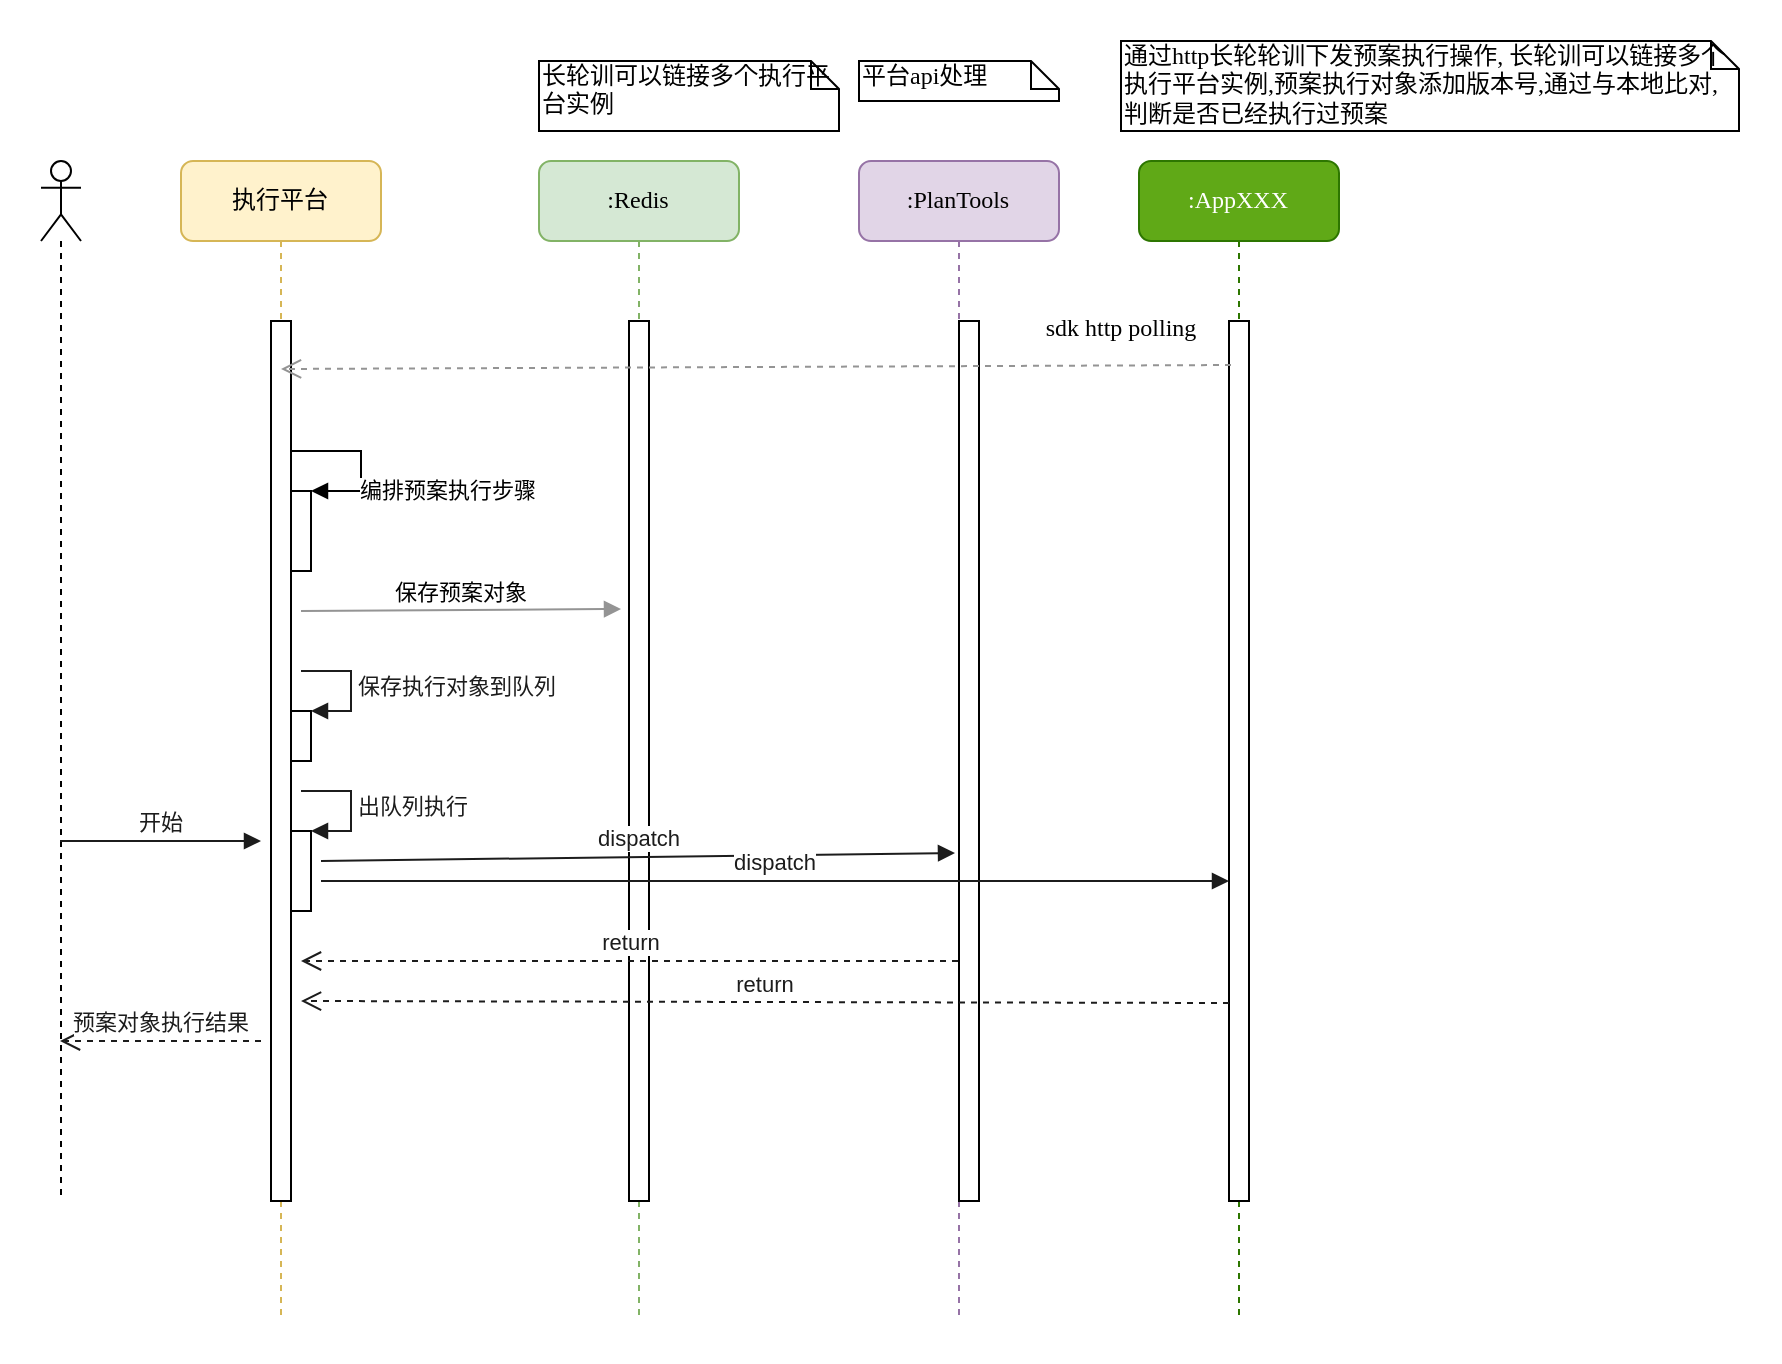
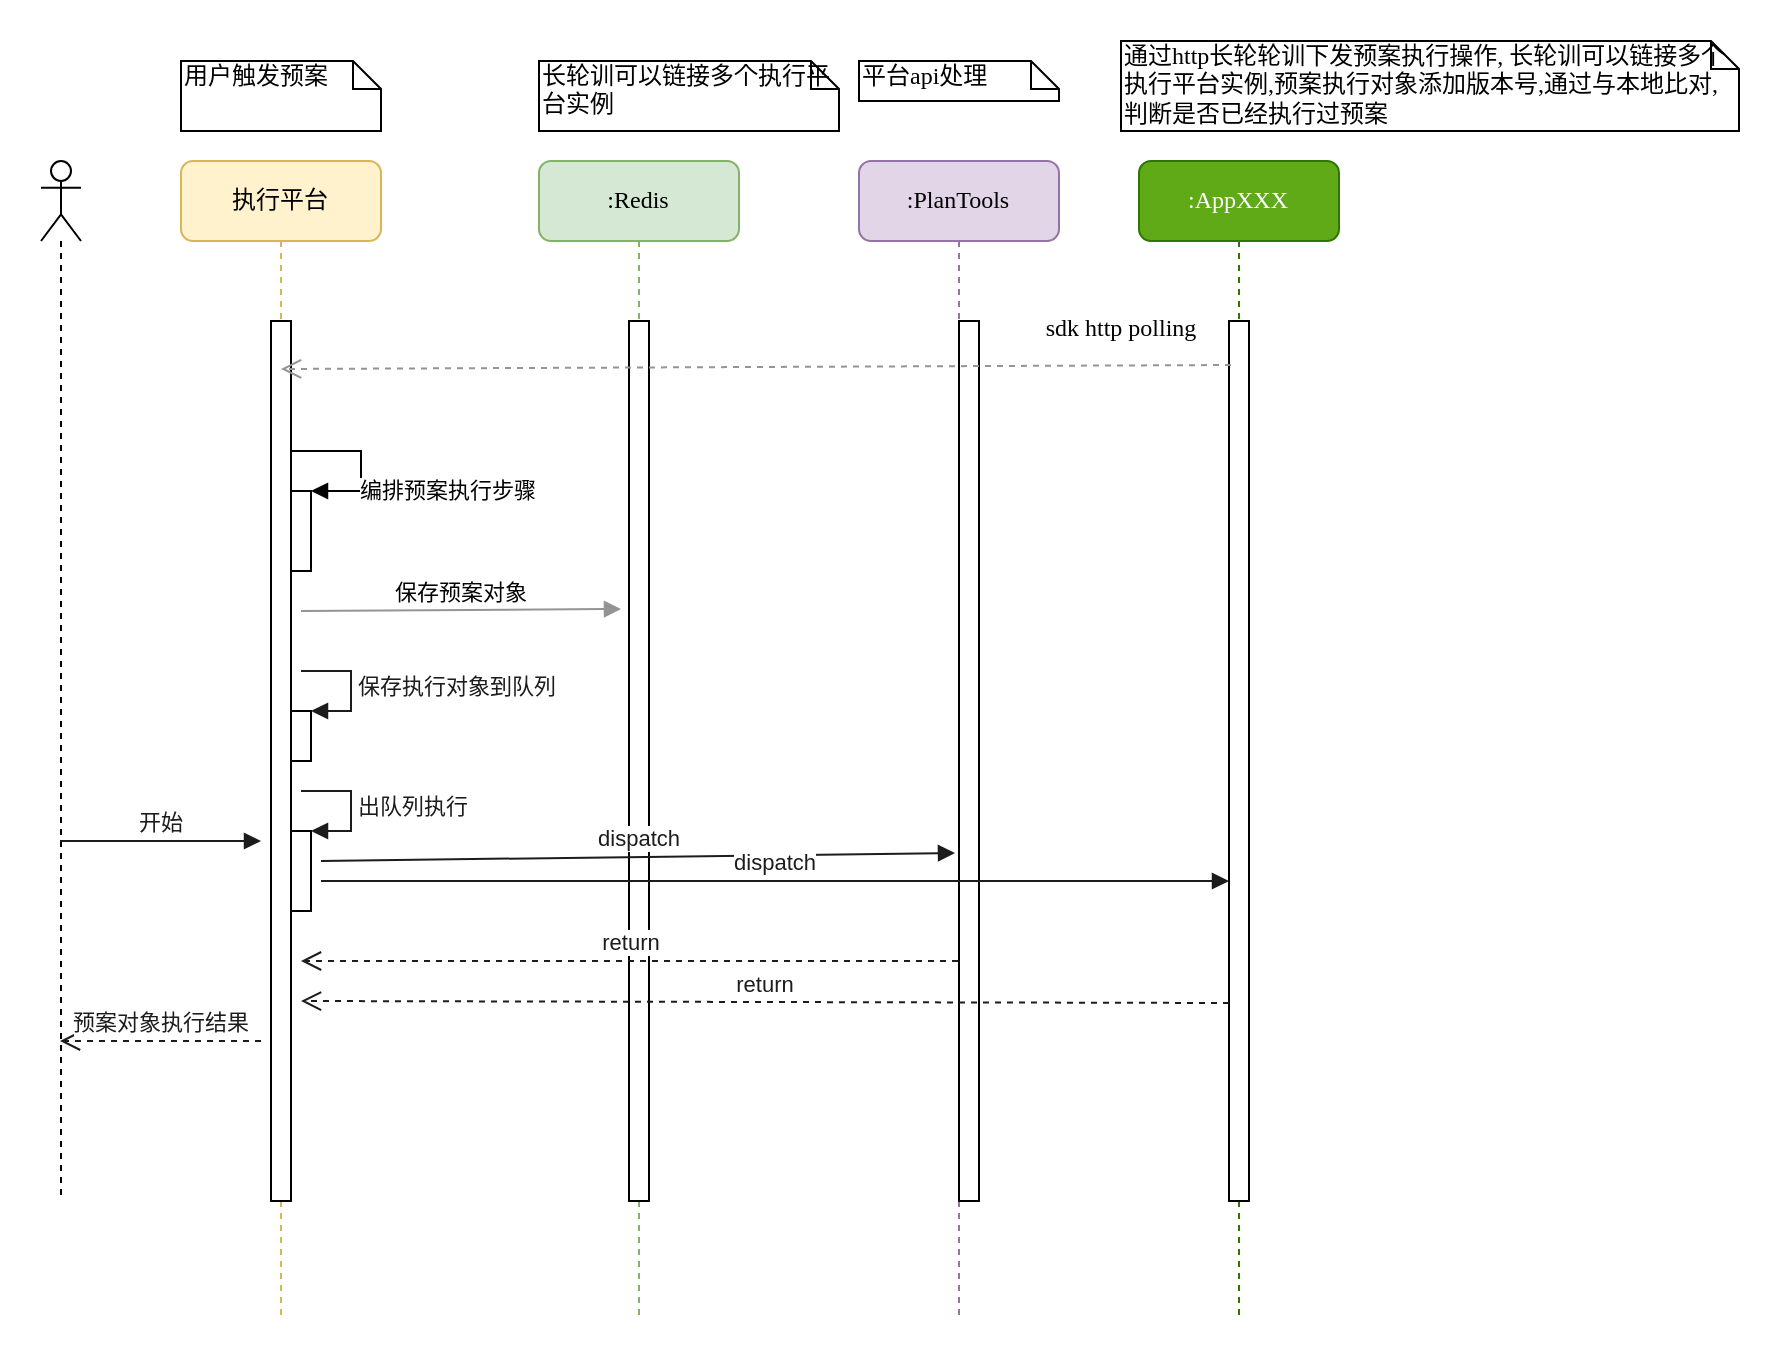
  <mxCell id="0" />
  <mxCell id="1" parent="0" />
  <mxCell id="2" value=":Redis" style="shape=umlLifeline;perimeter=lifelinePerimeter;whiteSpace=wrap;html=1;container=1;collapsible=0;recursiveResize=0;outlineConnect=0;rounded=1;shadow=0;comic=0;labelBackgroundColor=none;strokeWidth=1;fontFamily=Verdana;fontSize=12;align=center;fillColor=#d5e8d4;strokeColor=#82b366;" parent="1" vertex="1"><mxGeometry x="269" y="80" width="100" height="580" as="geometry" /></mxCell>
  <mxCell id="3" value="" style="html=1;points=[];perimeter=orthogonalPerimeter;rounded=0;shadow=0;comic=0;labelBackgroundColor=none;strokeWidth=1;fontFamily=Verdana;fontSize=12;align=center;" parent="2" vertex="1"><mxGeometry x="45" y="80" width="10" height="440" as="geometry" /></mxCell>
  <mxCell id="4" value=":PlanTools" style="shape=umlLifeline;perimeter=lifelinePerimeter;whiteSpace=wrap;html=1;container=1;collapsible=0;recursiveResize=0;outlineConnect=0;rounded=1;shadow=0;comic=0;labelBackgroundColor=none;strokeWidth=1;fontFamily=Verdana;fontSize=12;align=center;fillColor=#e1d5e7;strokeColor=#9673a6;" parent="1" vertex="1"><mxGeometry x="429" y="80" width="100" height="580" as="geometry" /></mxCell>
  <mxCell id="5" value="" style="html=1;points=[];perimeter=orthogonalPerimeter;rounded=0;shadow=0;comic=0;labelBackgroundColor=none;strokeWidth=1;fontFamily=Verdana;fontSize=12;align=center;" parent="4" vertex="1"><mxGeometry x="50" y="80" width="10" height="440" as="geometry" /></mxCell>
  <mxCell id="6" value=":AppXXX" style="shape=umlLifeline;perimeter=lifelinePerimeter;whiteSpace=wrap;html=1;container=1;collapsible=0;recursiveResize=0;outlineConnect=0;rounded=1;shadow=0;comic=0;labelBackgroundColor=none;strokeWidth=1;fontFamily=Verdana;fontSize=12;align=center;fillColor=#60a917;strokeColor=#2D7600;fontColor=#ffffff;" parent="1" vertex="1"><mxGeometry x="569" y="80" width="100" height="580" as="geometry" /></mxCell>
  <mxCell id="7" value="" style="html=1;points=[];perimeter=orthogonalPerimeter;rounded=0;shadow=0;comic=0;labelBackgroundColor=none;strokeWidth=1;fontFamily=Verdana;fontSize=12;align=center;" parent="6" vertex="1"><mxGeometry x="45" y="80" width="10" height="440" as="geometry" /></mxCell>
  <mxCell id="8" value="执行平台" style="shape=umlLifeline;perimeter=lifelinePerimeter;whiteSpace=wrap;html=1;container=1;collapsible=0;recursiveResize=0;outlineConnect=0;rounded=1;shadow=0;comic=0;labelBackgroundColor=none;strokeWidth=1;fontFamily=Verdana;fontSize=12;align=center;fillColor=#fff2cc;strokeColor=#d6b656;" parent="1" vertex="1"><mxGeometry x="90" y="80" width="100" height="580" as="geometry" /></mxCell>
  <mxCell id="9" value="" style="html=1;points=[];perimeter=orthogonalPerimeter;rounded=0;shadow=0;comic=0;labelBackgroundColor=none;strokeWidth=1;fontFamily=Verdana;fontSize=12;align=center;" parent="8" vertex="1"><mxGeometry x="45" y="80" width="10" height="440" as="geometry" /></mxCell>
  <mxCell id="10" value="" style="html=1;points=[];perimeter=orthogonalPerimeter;" vertex="1" parent="8"><mxGeometry x="55" y="165" width="10" height="40" as="geometry" /></mxCell>
  <mxCell id="11" value="编排预案执行步骤" style="edgeStyle=orthogonalEdgeStyle;html=1;align=left;spacingLeft=2;endArrow=block;rounded=0;entryX=1;entryY=0;" edge="1" target="10" parent="8"><mxGeometry x="0.475" relative="1" as="geometry"><mxPoint x="55" y="145" as="sourcePoint" /><Array as="points"><mxPoint x="90" y="145" /><mxPoint x="90" y="165" /></Array><mxPoint as="offset" /></mxGeometry></mxCell>
  <mxCell id="12" value="保存预案对象" style="html=1;verticalAlign=bottom;endArrow=block;strokeColor=#949494;" edge="1" parent="8"><mxGeometry width="80" relative="1" as="geometry"><mxPoint x="60" y="225" as="sourcePoint" /><mxPoint x="220" y="224" as="targetPoint" /></mxGeometry></mxCell>
  <mxCell id="13" value="" style="html=1;points=[];perimeter=orthogonalPerimeter;" vertex="1" parent="8"><mxGeometry x="55" y="275" width="10" height="25" as="geometry" /></mxCell>
  <mxCell id="14" value="保存执行对象到队列" style="edgeStyle=orthogonalEdgeStyle;html=1;align=left;spacingLeft=2;endArrow=block;rounded=0;entryX=1;entryY=0;strokeColor=#1C1C1C;fontColor=#1C1C1C;" edge="1" target="13" parent="8"><mxGeometry relative="1" as="geometry"><mxPoint x="60" y="255" as="sourcePoint" /><Array as="points"><mxPoint x="85" y="255" /></Array></mxGeometry></mxCell>
  <mxCell id="15" value="return" style="html=1;verticalAlign=bottom;endArrow=open;dashed=1;endSize=8;strokeColor=#1C1C1C;fontColor=#1C1C1C;" edge="1" parent="8" source="4"><mxGeometry relative="1" as="geometry"><mxPoint x="140" y="390" as="sourcePoint" /><mxPoint x="60" y="400" as="targetPoint" /><Array as="points"><mxPoint x="340" y="400" /></Array></mxGeometry></mxCell>
  <mxCell id="16" value="return" style="html=1;verticalAlign=bottom;endArrow=open;dashed=1;endSize=8;strokeColor=#1C1C1C;fontColor=#1C1C1C;exitX=0;exitY=0.775;exitDx=0;exitDy=0;exitPerimeter=0;" edge="1" parent="8" source="7"><mxGeometry relative="1" as="geometry"><mxPoint x="490" y="420.06" as="sourcePoint" /><mxPoint x="60" y="420" as="targetPoint" /></mxGeometry></mxCell>
  <mxCell id="17" value="" style="html=1;points=[];perimeter=orthogonalPerimeter;fontColor=#1C1C1C;" vertex="1" parent="8"><mxGeometry x="55" y="335" width="10" height="40" as="geometry" /></mxCell>
  <mxCell id="18" value="出队列执行" style="edgeStyle=orthogonalEdgeStyle;html=1;align=left;spacingLeft=2;endArrow=block;rounded=0;entryX=1;entryY=0;strokeColor=#1C1C1C;fontColor=#1C1C1C;" edge="1" target="17" parent="8"><mxGeometry relative="1" as="geometry"><mxPoint x="60" y="315" as="sourcePoint" /><Array as="points"><mxPoint x="85" y="315" /></Array></mxGeometry></mxCell>
  <mxCell id="19" value="dispatch" style="html=1;verticalAlign=bottom;endArrow=block;strokeColor=#1C1C1C;fontColor=#1C1C1C;" edge="1" parent="8"><mxGeometry width="80" relative="1" as="geometry"><mxPoint x="70" y="350" as="sourcePoint" /><mxPoint x="387" y="346" as="targetPoint" /></mxGeometry></mxCell>
  <mxCell id="20" value="dispatch" style="html=1;verticalAlign=bottom;endArrow=block;strokeColor=#1C1C1C;fontColor=#1C1C1C;" edge="1" parent="8" target="7"><mxGeometry width="80" relative="1" as="geometry"><mxPoint x="70" y="360" as="sourcePoint" /><mxPoint x="150" y="360" as="targetPoint" /></mxGeometry></mxCell>
  <mxCell id="21" value="sdk http polling" style="html=1;verticalAlign=bottom;endArrow=open;dashed=1;endSize=8;labelBackgroundColor=none;fontFamily=Verdana;fontSize=12;strokeColor=#949494;exitX=0.1;exitY=0.05;exitDx=0;exitDy=0;exitPerimeter=0;" parent="1" source="7" edge="1"><mxGeometry x="-0.767" y="-9" relative="1" as="geometry"><mxPoint x="140" y="184" as="targetPoint" /><mxPoint x="570" y="184" as="sourcePoint" /><mxPoint as="offset" /></mxGeometry></mxCell>
+ <mxCell id="22" value="用户触发预案" style="shape=note;whiteSpace=wrap;html=1;size=14;verticalAlign=top;align=left;spacingTop=-6;rounded=0;shadow=0;comic=0;labelBackgroundColor=none;strokeWidth=1;fontFamily=Verdana;fontSize=12" parent="1" vertex="1"><mxGeometry x="90" y="30" width="100" height="35" as="geometry" /></mxCell>
  <mxCell id="23" value="长轮训可以链接多个执行平台实例" style="shape=note;whiteSpace=wrap;html=1;size=14;verticalAlign=top;align=left;spacingTop=-6;rounded=0;shadow=0;comic=0;labelBackgroundColor=none;strokeWidth=1;fontFamily=Verdana;fontSize=12" parent="1" vertex="1"><mxGeometry x="269" y="30" width="150" height="35" as="geometry" /></mxCell>
  <mxCell id="24" value="平台api处理" style="shape=note;whiteSpace=wrap;html=1;size=14;verticalAlign=top;align=left;spacingTop=-6;rounded=0;shadow=0;comic=0;labelBackgroundColor=none;strokeWidth=1;fontFamily=Verdana;fontSize=12" parent="1" vertex="1"><mxGeometry x="429" y="30" width="100" height="20" as="geometry" /></mxCell>
  <mxCell id="25" value="通过http长轮轮训下发预案执行操作, 长轮训可以链接多个执行平台实例,预案执行对象添加版本号,通过与本地比对,判断是否已经执行过预案" style="shape=note;whiteSpace=wrap;html=1;size=14;verticalAlign=top;align=left;spacingTop=-6;rounded=0;shadow=0;comic=0;labelBackgroundColor=none;strokeWidth=1;fontFamily=Verdana;fontSize=12" parent="1" vertex="1"><mxGeometry x="560" y="20" width="309" height="45" as="geometry" /></mxCell>
  <mxCell id="26" value="" style="shape=umlLifeline;participant=umlActor;perimeter=lifelinePerimeter;whiteSpace=wrap;html=1;container=1;collapsible=0;recursiveResize=0;verticalAlign=top;spacingTop=36;labelBackgroundColor=#ffffff;outlineConnect=0;fontColor=#1C1C1C;" vertex="1" parent="1"><mxGeometry x="20" y="80" width="20" height="520" as="geometry" /></mxCell>
  <mxCell id="27" value="开始" style="html=1;verticalAlign=bottom;endArrow=block;strokeColor=#1C1C1C;fontColor=#1C1C1C;" edge="1" parent="1" source="26"><mxGeometry width="80" relative="1" as="geometry"><mxPoint x="50" y="420" as="sourcePoint" /><mxPoint x="130" y="420" as="targetPoint" /></mxGeometry></mxCell>
  <mxCell id="28" value="预案对象执行结果" style="html=1;verticalAlign=bottom;endArrow=open;dashed=1;endSize=8;strokeColor=#1C1C1C;fontColor=#1C1C1C;" edge="1" parent="1" target="26"><mxGeometry relative="1" as="geometry"><mxPoint x="130" y="520" as="sourcePoint" /><mxPoint x="50" y="520" as="targetPoint" /></mxGeometry></mxCell>
